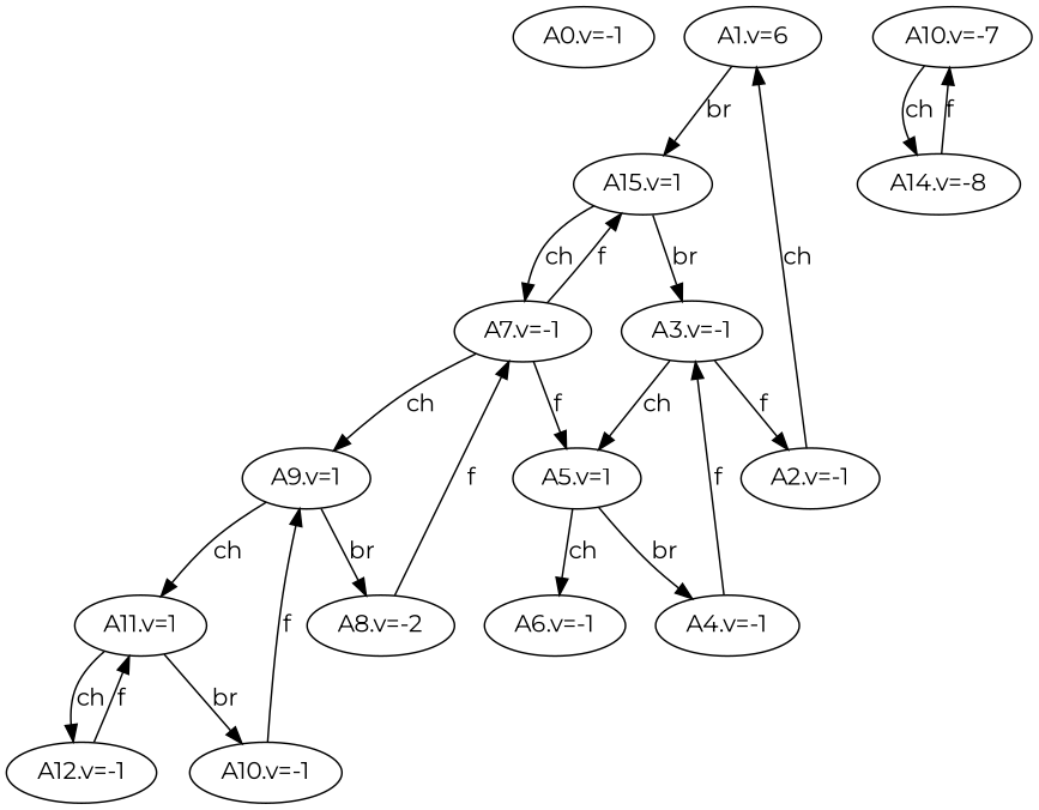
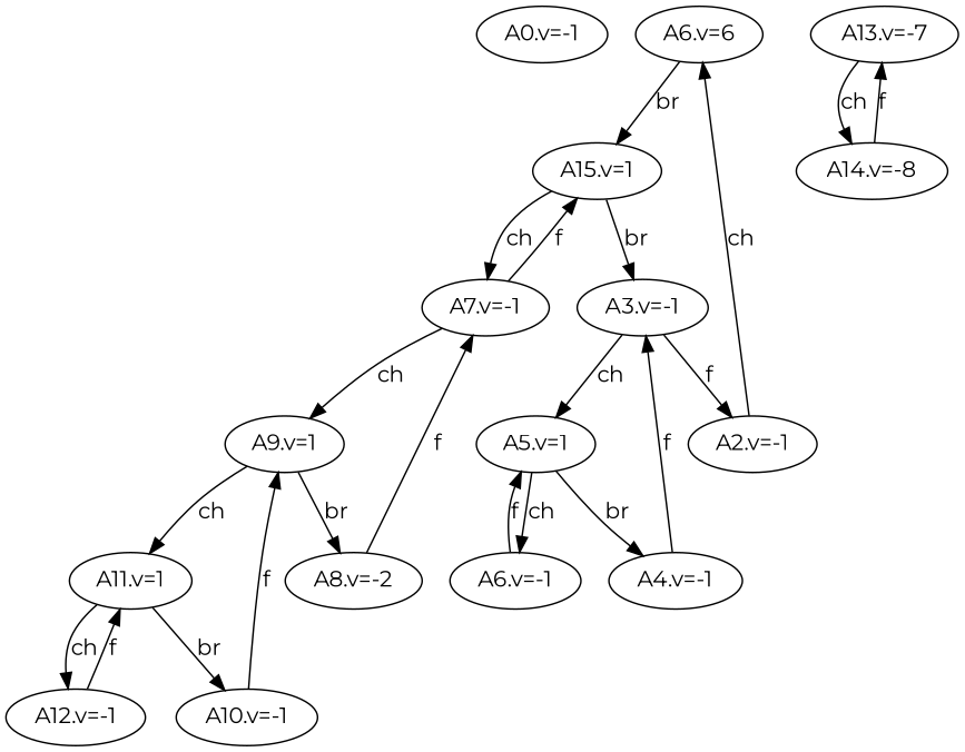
  digraph {
    fontname=Montserrat
    node [fontname=Montserrat]
    edge [fontname=Montserrat]
    n1 [label="A0.v=-1"]
-   n2 [label="A1.v=6"]
+   n2 [label="A6.v=6"]
    n3 [label="A15.v=1"]
    n4 [label="A3.v=-1"]
    n5 [label="A7.v=-1"]
    n6 [label="A2.v=-1"]
    n7 [label="A5.v=1"]
    n8 [label="A4.v=-1"]
    n9 [label="A6.v=-1"]
    n10 [label="A9.v=1"]
    n11 [label="A8.v=-2"]
    n12 [label="A11.v=1"]
    n13 [label="A10.v=-1"]
    n14 [label="A12.v=-1"]
-   n15 [label="A10.v=-7"]
+   n15 [label="A13.v=-7"]
    n16 [label="A14.v=-8"]
    n2 -> n3 [label=br]
    n3 -> n4 [label=br]
    n3 -> n5 [label=ch]
    n4 -> n6 [label=f]
    n4 -> n7 [label=ch]
    n5 -> n3 [label=f]
    n5 -> n10 [label=ch]
    n6 -> n2 [label=ch]
    n7 -> n8 [label=br]
    n7 -> n9 [label=ch]
    n8 -> n4 [label=f]
-   n5 -> n7 [label=f]
+   n9 -> n7 [label=f]
    n10 -> n11 [label=br]
    n10 -> n12 [label=ch]
    n11 -> n5 [label=f]
    n12 -> n13 [label=br]
    n12 -> n14 [label=ch]
    n13 -> n10 [label=f]
    n14 -> n12 [label=f]
    n15 -> n16 [label=ch]
    n16 -> n15 [label=f]
  }
